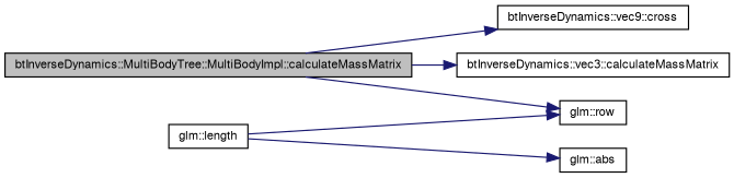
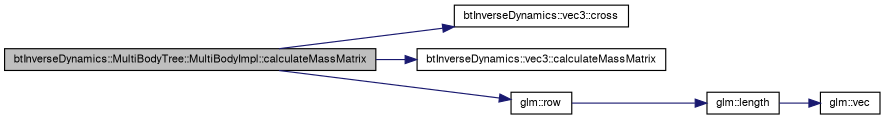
  digraph {
    rankdir=LR
    node [color=black fontname=FreeSans fontsize=10 shape=record]
    edge [color=midnightblue fontname=FreeSans fontsize=10 labelfontname=FreeSans labelfontsize=10 style=solid]
    n1 [fillcolor=grey75 fontcolor=black height=0.2 label="btInverseDynamics::MultiBodyTree::MultiBodyImpl::calculateMassMatrix" style=filled width=0.4]
-   n2 [height=0.2 label="btInverseDynamics::vec9::cross" width=0.4]
+   n2 [height=0.2 label="btInverseDynamics::vec3::cross" width=0.4]
    n3 [height=0.2 label="btInverseDynamics::vec3::calculateMassMatrix" width=0.4]
    n4 [height=0.2 label="glm::row" width=0.4]
    n5 [height=0.2 label="glm::length" width=0.4]
-   n6 [height=0.2 label="glm::abs" width=0.4]
+   n6 [height=0.2 label="glm::vec" width=0.4]
    n1 -> n2
    n1 -> n3
    n1 -> n4
-   n5 -> n4
+   n4 -> n5
    n5 -> n6
  }
